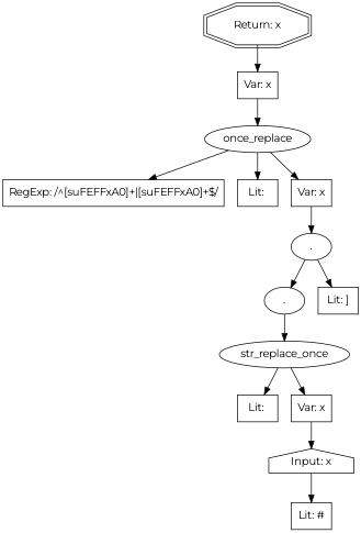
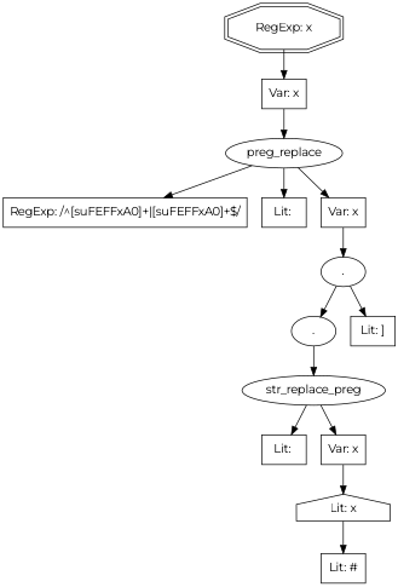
  digraph {
    fontname=Montserrat
    node [fontname=Montserrat shape=box]
    edge [fontname=Montserrat]
-   n1 [label="Input: x" shape=house]
+   n1 [label="Lit: x" shape=house]
    n2 [label="Lit: #"]
-   n3 [label=str_replace_once shape=ellipse]
+   n3 [label=str_replace_preg shape=ellipse]
    n4 [label="Lit: "]
    n5 [label="Var: x"]
    n6 [label="." shape=ellipse]
    n7 [label="." shape=ellipse]
    n8 [label="Lit: ]"]
-   n9 [label=once_replace shape=ellipse]
+   n9 [label=preg_replace shape=ellipse]
    n10 [label="RegExp: /^[\s\uFEFF\xA0]+|[\s\uFEFF\xA0]+$/"]
    n11 [label="Lit: "]
    n12 [label="Var: x"]
    n13 [label="Var: x"]
-   n14 [label="Return: x" shape=doubleoctagon]
+   n14 [label="RegExp: x" shape=doubleoctagon]
    n1 -> n2
    n3 -> n4
    n3 -> n5
    n5 -> n1
    n6 -> n3
    n7 -> n6
    n7 -> n8
    n9 -> n10
    n9 -> n11
    n9 -> n12
    n12 -> n7
    n13 -> n9
    n14 -> n13
  }
